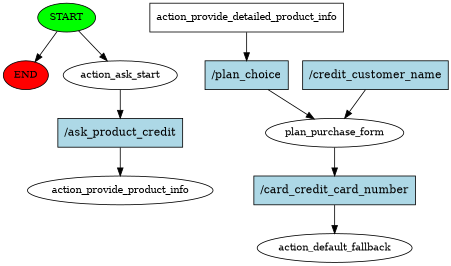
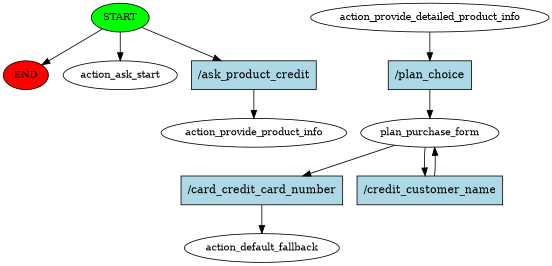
  digraph {
    node [fontsize=12 style=filled]
    n1 [fillcolor=green label=START]
    n2 [fillcolor=red label=END]
    n3 [label=action_ask_start style=""]
    n4 [fillcolor=lightblue label="/ask_product_credit" shape=rect fontsize=""]
    n5 [label=action_provide_product_info style=""]
-   n6 [label=action_provide_detailed_product_info shape=box style=""]
+   n6 [label=action_provide_detailed_product_info style=""]
    n7 [fillcolor=lightblue label="/plan_choice" shape=rect fontsize=""]
    n8 [label=plan_purchase_form style=""]
    n9 [fillcolor=lightblue label="/card_credit_card_number" shape=rect fontsize=""]
    n10 [fillcolor=lightblue label="/credit_customer_name" shape=rect fontsize=""]
    n11 [label=action_default_fallback style=""]
    n1 -> n2
    n1 -> n3
-   n3 -> n4
+   n1 -> n4
    n4 -> n5
    n6 -> n7
    n7 -> n8
    n8 -> n9
+   n8 -> n10
    n9 -> n11
    n10 -> n8
  }
